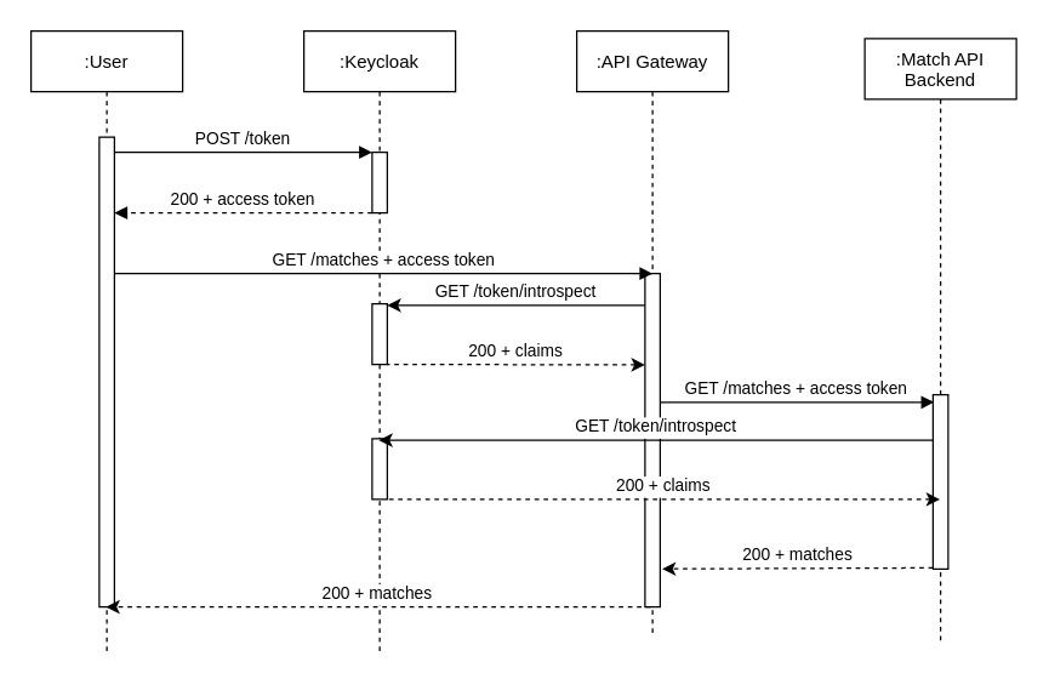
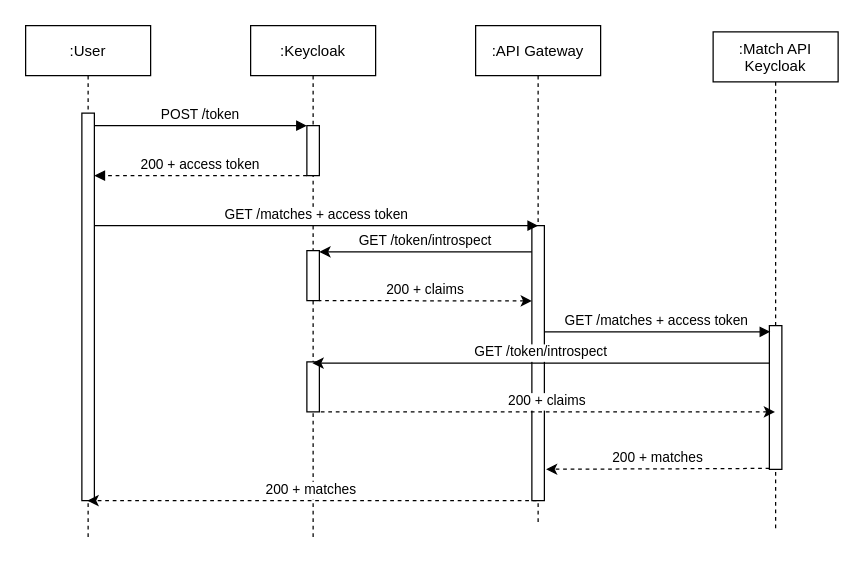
  <mxCell id="0" />
  <mxCell id="1" parent="0" />
  <mxCell id="2" value=":User" style="shape=umlLifeline;perimeter=lifelinePerimeter;container=1;collapsible=0;recursiveResize=0;rounded=0;shadow=0;strokeWidth=1;" parent="1" vertex="1"><mxGeometry x="20" y="20" width="100" height="410" as="geometry" /></mxCell>
  <mxCell id="3" value="" style="points=[];perimeter=orthogonalPerimeter;rounded=0;shadow=0;strokeWidth=1;" parent="2" vertex="1"><mxGeometry x="45" y="70" width="10" height="310" as="geometry" /></mxCell>
  <mxCell id="4" value=":Keycloak" style="shape=umlLifeline;perimeter=lifelinePerimeter;container=1;collapsible=0;recursiveResize=0;rounded=0;shadow=0;strokeWidth=1;" parent="1" vertex="1"><mxGeometry x="200" y="20" width="100" height="410" as="geometry" /></mxCell>
  <mxCell id="5" value="" style="points=[];perimeter=orthogonalPerimeter;rounded=0;shadow=0;strokeWidth=1;" vertex="1" parent="4"><mxGeometry x="45" y="180" width="10" height="40" as="geometry" /></mxCell>
  <mxCell id="6" value="" style="points=[];perimeter=orthogonalPerimeter;rounded=0;shadow=0;strokeWidth=1;" vertex="1" parent="4"><mxGeometry x="45" y="80" width="10" height="40" as="geometry" /></mxCell>
  <mxCell id="7" value="" style="points=[];perimeter=orthogonalPerimeter;rounded=0;shadow=0;strokeWidth=1;" vertex="1" parent="4"><mxGeometry x="45" y="269" width="10" height="40" as="geometry" /></mxCell>
  <mxCell id="8" value="POST /token" style="verticalAlign=bottom;endArrow=block;entryX=0;entryY=0;shadow=0;strokeWidth=1;" parent="1" source="3" edge="1"><mxGeometry relative="1" as="geometry"><mxPoint x="175" y="100" as="sourcePoint" /><mxPoint x="245" y="100" as="targetPoint" /></mxGeometry></mxCell>
  <mxCell id="9" value="200 + access token" style="verticalAlign=bottom;endArrow=block;shadow=0;strokeWidth=1;dashed=1;" parent="1" target="3" edge="1"><mxGeometry relative="1" as="geometry"><mxPoint x="245" y="140" as="sourcePoint" /><mxPoint x="80" y="140" as="targetPoint" /></mxGeometry></mxCell>
  <mxCell id="10" value=":API Gateway" style="shape=umlLifeline;perimeter=lifelinePerimeter;container=1;collapsible=0;recursiveResize=0;rounded=0;shadow=0;strokeWidth=1;" vertex="1" parent="1"><mxGeometry x="380" y="20" width="100" height="400" as="geometry" /></mxCell>
  <mxCell id="11" value="" style="points=[];perimeter=orthogonalPerimeter;rounded=0;shadow=0;strokeWidth=1;" vertex="1" parent="10"><mxGeometry x="45" y="160" width="10" height="220" as="geometry" /></mxCell>
- <mxCell id="12" value=":Match API &#10;Backend" style="shape=umlLifeline;perimeter=lifelinePerimeter;container=1;collapsible=0;recursiveResize=0;rounded=0;shadow=0;strokeWidth=1;" vertex="1" parent="1"><mxGeometry x="570" y="25" width="100" height="400" as="geometry" /></mxCell>
+ <mxCell id="12" value=":Match API &#10;Keycloak" style="shape=umlLifeline;perimeter=lifelinePerimeter;container=1;collapsible=0;recursiveResize=0;rounded=0;shadow=0;strokeWidth=1;" vertex="1" parent="1"><mxGeometry x="570" y="25" width="100" height="400" as="geometry" /></mxCell>
  <mxCell id="13" value="" style="points=[];perimeter=orthogonalPerimeter;rounded=0;shadow=0;strokeWidth=1;" vertex="1" parent="12"><mxGeometry x="45" y="235" width="10" height="115" as="geometry" /></mxCell>
  <mxCell id="14" value="GET /matches + access token" style="verticalAlign=bottom;endArrow=block;entryX=0.076;entryY=0.043;shadow=0;strokeWidth=1;entryDx=0;entryDy=0;entryPerimeter=0;" edge="1" parent="12" target="13"><mxGeometry relative="1" as="geometry"><mxPoint x="-135" y="240.0" as="sourcePoint" /><mxPoint x="35" y="240.0" as="targetPoint" /></mxGeometry></mxCell>
  <mxCell id="15" value="GET /matches + access token" style="verticalAlign=bottom;endArrow=block;shadow=0;strokeWidth=1;" edge="1" parent="1"><mxGeometry relative="1" as="geometry"><mxPoint x="75" y="180" as="sourcePoint" /><mxPoint x="430" y="180" as="targetPoint" /></mxGeometry></mxCell>
  <mxCell id="16" value="GET /token/introspect" style="verticalAlign=bottom;endArrow=none;entryX=0;entryY=0;shadow=0;strokeWidth=1;endFill=0;startArrow=classic;startFill=1;" edge="1" parent="1"><mxGeometry relative="1" as="geometry"><mxPoint x="255" y="201" as="sourcePoint" /><mxPoint x="425" y="201" as="targetPoint" /></mxGeometry></mxCell>
  <mxCell id="17" value="200 + claims" style="verticalAlign=bottom;endArrow=none;entryX=1;entryY=0.262;shadow=0;strokeWidth=1;dashed=1;entryDx=0;entryDy=0;entryPerimeter=0;endFill=0;startArrow=classic;startFill=1;" edge="1" parent="1"><mxGeometry relative="1" as="geometry"><mxPoint x="425" y="240.22" as="sourcePoint" /><mxPoint x="255" y="240" as="targetPoint" /></mxGeometry></mxCell>
  <mxCell id="18" value="GET /token/introspect" style="verticalAlign=bottom;endArrow=none;entryX=0;entryY=0;shadow=0;strokeWidth=1;endFill=0;startArrow=classic;startFill=1;" edge="1" parent="1" source="4"><mxGeometry relative="1" as="geometry"><mxPoint x="445" y="290" as="sourcePoint" /><mxPoint x="615" y="290" as="targetPoint" /></mxGeometry></mxCell>
  <mxCell id="19" value="200 + claims" style="verticalAlign=bottom;endArrow=none;entryX=1;entryY=0.262;shadow=0;strokeWidth=1;dashed=1;entryDx=0;entryDy=0;entryPerimeter=0;endFill=0;startArrow=classic;startFill=1;" edge="1" parent="1" source="12"><mxGeometry relative="1" as="geometry"><mxPoint x="425" y="329.22" as="sourcePoint" /><mxPoint x="255" y="329" as="targetPoint" /></mxGeometry></mxCell>
  <mxCell id="20" value="200 + matches" style="verticalAlign=bottom;endArrow=classic;entryX=1.133;entryY=0.886;shadow=0;strokeWidth=1;dashed=1;entryDx=0;entryDy=0;entryPerimeter=0;endFill=1;startArrow=none;startFill=0;" edge="1" parent="1" target="11"><mxGeometry relative="1" as="geometry"><mxPoint x="615" y="374.22" as="sourcePoint" /><mxPoint x="445" y="374" as="targetPoint" /></mxGeometry></mxCell>
  <mxCell id="21" value="200 + matches" style="verticalAlign=bottom;endArrow=classic;shadow=0;strokeWidth=1;dashed=1;endFill=1;startArrow=none;startFill=0;" edge="1" parent="1" target="2"><mxGeometry relative="1" as="geometry"><mxPoint x="428.67" y="400" as="sourcePoint" /><mxPoint x="250" y="400.7" as="targetPoint" /></mxGeometry></mxCell>
